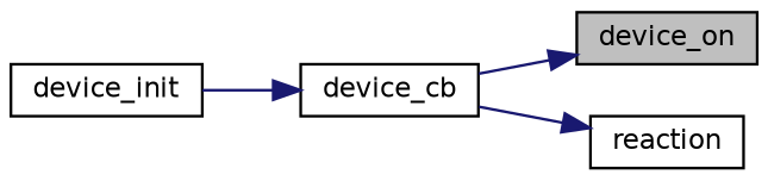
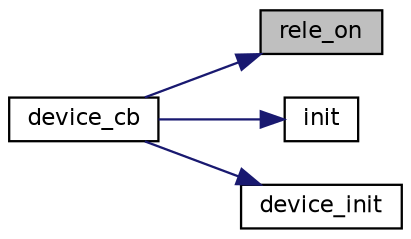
  digraph {
    rankdir=RL
    node [color=black fillcolor=white fontname=Helvetica fontsize=10 shape=record style=filled]
    edge [color=midnightblue dir=back fontname=Helvetica fontsize=10 labelfontname=Helvetica labelfontsize=10 style=solid]
-   n1 [fillcolor=grey75 fontcolor=black height=0.2 label=device_on width=0.4]
+   n1 [fillcolor=grey75 fontcolor=black height=0.2 label=rele_on width=0.4]
    n2 [height=0.2 label=device_cb width=0.4]
-   n3 [height=0.2 label=reaction width=0.4]
+   n3 [height=0.2 label=init width=0.4]
    n4 [height=0.2 label=device_init width=0.4]
    n1 -> n2
-   n2 -> n4
+   n4 -> n2
    n3 -> n2
  }
